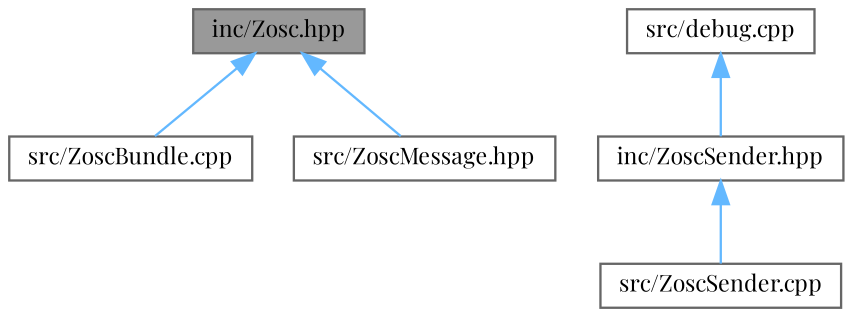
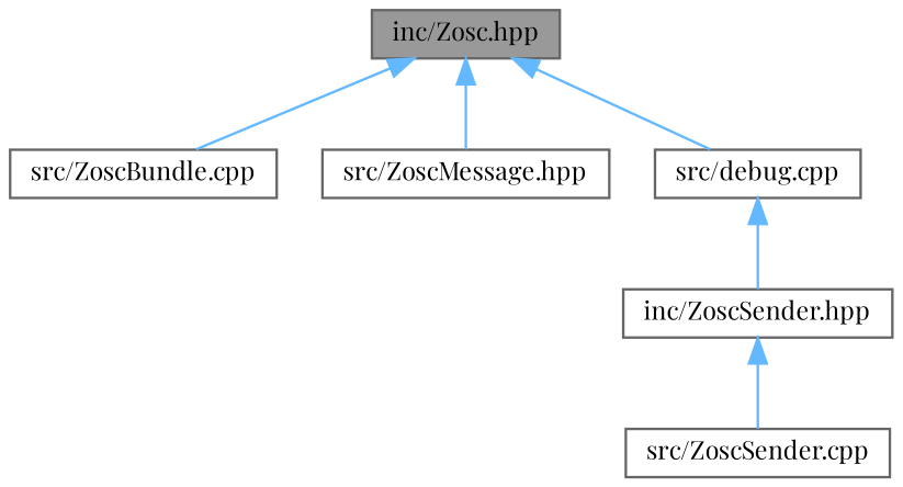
  digraph {
    fontname="Playfair Display"
    node [color=grey40 fillcolor=white fontname="Playfair Display" fontsize=10 shape=box style=filled]
    edge [color=steelblue1 dir=back fontname="Playfair Display" fontsize=10 labelfontname=Helvetica labelfontsize=10 style=solid]
    n1 [color=gray40 fillcolor=grey60 fontcolor=black height=0.2 label="inc/Zosc.hpp" width=0.4]
    n2 [height=0.2 label="src/ZoscBundle.cpp" width=0.4]
    n3 [height=0.2 label="src/ZoscMessage.hpp" width=0.4]
    n4 [height=0.2 label="src/debug.cpp" width=0.4]
    n5 [height=0.2 label="inc/ZoscSender.hpp" width=0.4]
    n6 [height=0.2 label="src/ZoscSender.cpp" width=0.4]
    n1 -> n2
    n1 -> n3
+   n1 -> n4
    n4 -> n5
    n5 -> n6
  }
